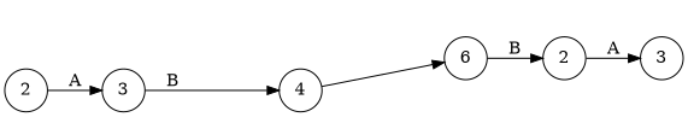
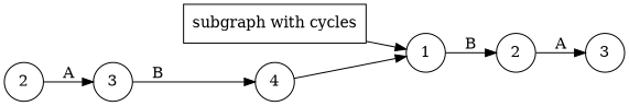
  digraph {
    rankdir=LR
    node [shape=circle]
-   n2 [label=6]
+   n1 [label="subgraph with cycles" shape=rectangle]
+   n2 [label=1]
    n3 [label=2]
    n4 [label=3]
    2
    3
    4
+   n1 -> n2
    n2 -> n3 [label=B]
    n3 -> n4 [label=A]
    2 -> 3 [label=A]
    3 -> 4 [label=B]
    4 -> n2
  }
